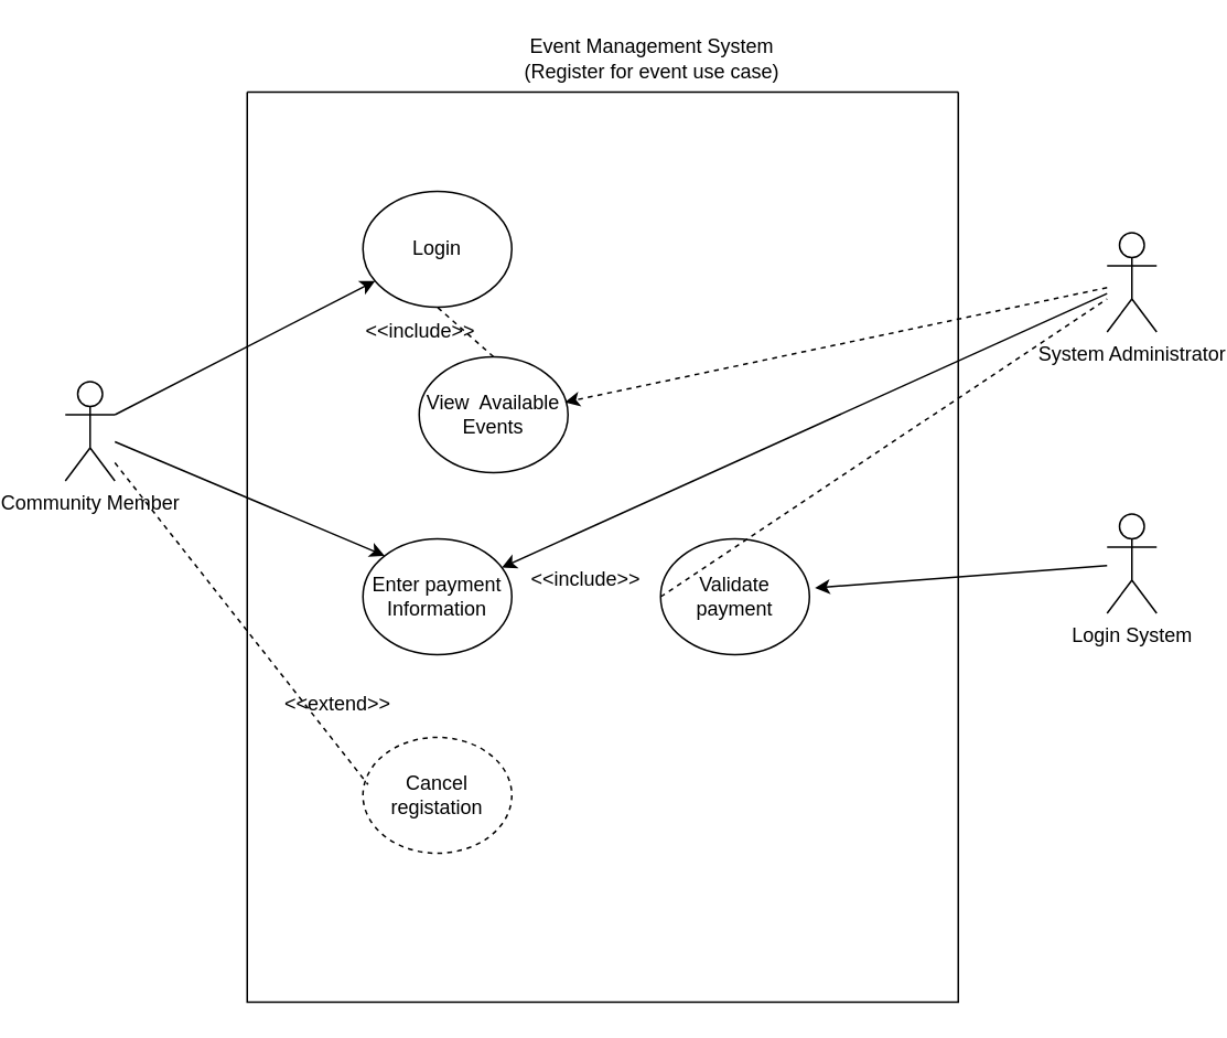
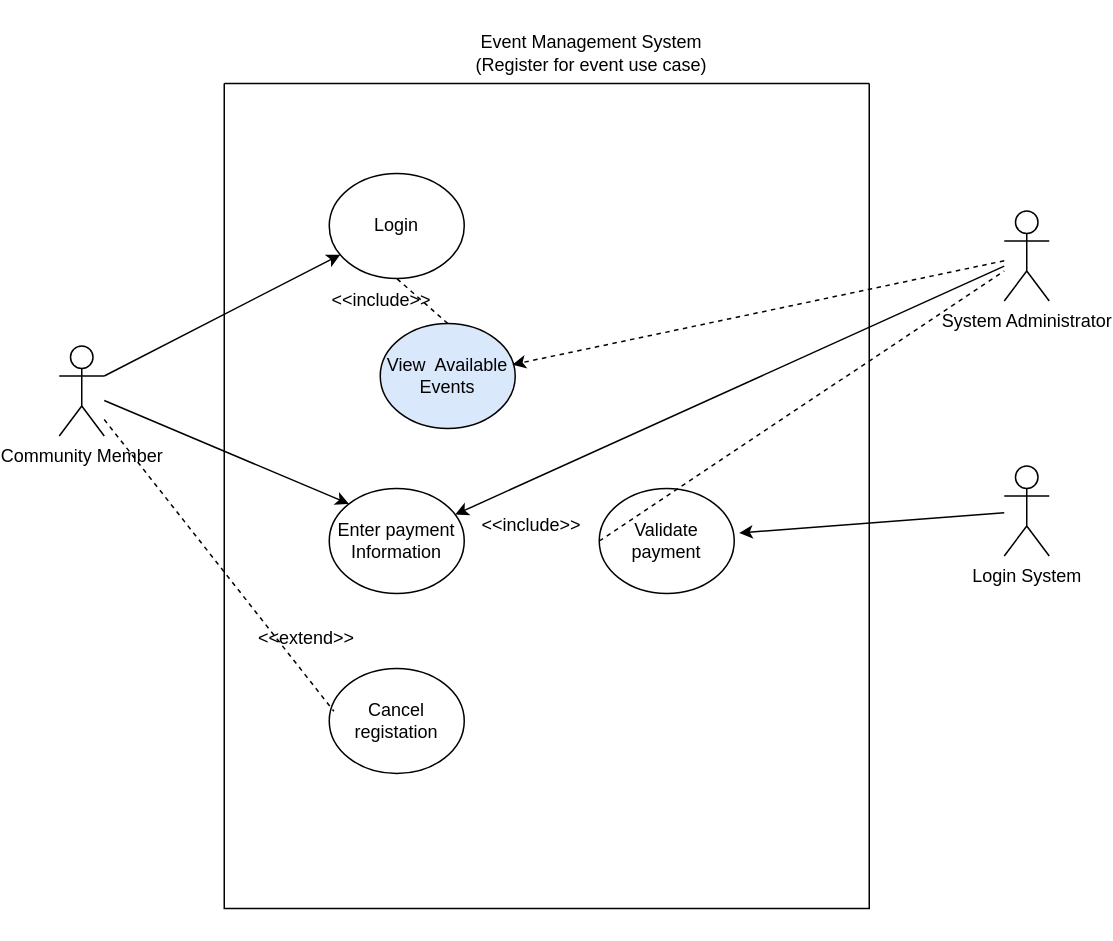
  <mxCell id="0" />
  <mxCell id="1" parent="0" />
  <mxCell id="2" value="" style="swimlane;startSize=0;" vertex="1" parent="1"><mxGeometry x="130" y="55" width="430" height="550" as="geometry" /></mxCell>
  <mxCell id="3" value="Login" style="ellipse;whiteSpace=wrap;html=1;" vertex="1" parent="2"><mxGeometry x="70" y="60" width="90" height="70" as="geometry" /></mxCell>
- <mxCell id="4" value="View&amp;nbsp; Available Events" style="ellipse;whiteSpace=wrap;html=1;" vertex="1" parent="2"><mxGeometry x="104" y="160" width="90" height="70" as="geometry" /></mxCell>
+ <mxCell id="4" value="View&amp;nbsp; Available Events" style="ellipse;whiteSpace=wrap;html=1;fillColor=#dae8fc;" vertex="1" parent="2"><mxGeometry x="104" y="160" width="90" height="70" as="geometry" /></mxCell>
  <mxCell id="5" value="" style="endArrow=none;dashed=1;html=1;rounded=0;entryX=0.5;entryY=1;entryDx=0;entryDy=0;exitX=0.5;exitY=0;exitDx=0;exitDy=0;" edge="1" parent="2" source="4" target="3"><mxGeometry width="50" height="50" relative="1" as="geometry"><mxPoint x="80" y="170" as="sourcePoint" /><mxPoint x="130" y="120" as="targetPoint" /></mxGeometry></mxCell>
  <mxCell id="6" value="&amp;lt;&amp;lt;include&amp;gt;&amp;gt;" style="text;html=1;align=center;verticalAlign=middle;whiteSpace=wrap;rounded=0;" vertex="1" parent="2"><mxGeometry x="80" y="130" width="50" height="30" as="geometry" /></mxCell>
  <mxCell id="7" value="Enter payment Information" style="ellipse;whiteSpace=wrap;html=1;" vertex="1" parent="2"><mxGeometry x="70" y="270" width="90" height="70" as="geometry" /></mxCell>
- <mxCell id="8" value="Cancel registation" style="ellipse;whiteSpace=wrap;html=1;dashed=1;" vertex="1" parent="2"><mxGeometry x="70" y="390" width="90" height="70" as="geometry" /></mxCell>
+ <mxCell id="8" value="Cancel registation" style="ellipse;whiteSpace=wrap;html=1;" vertex="1" parent="2"><mxGeometry x="70" y="390" width="90" height="70" as="geometry" /></mxCell>
  <mxCell id="9" value="Validate payment" style="ellipse;whiteSpace=wrap;html=1;" vertex="1" parent="2"><mxGeometry x="250" y="270" width="90" height="70" as="geometry" /></mxCell>
  <mxCell id="10" value="" style="endArrow=none;dashed=1;html=1;rounded=0;exitX=0;exitY=0.5;exitDx=0;exitDy=0;" edge="1" parent="2" source="9" target="15"><mxGeometry width="50" height="50" relative="1" as="geometry"><mxPoint x="264" y="340" as="sourcePoint" /><mxPoint x="210" y="290" as="targetPoint" /></mxGeometry></mxCell>
  <mxCell id="11" value="&amp;lt;&amp;lt;include&amp;gt;&amp;gt;" style="text;html=1;align=center;verticalAlign=middle;whiteSpace=wrap;rounded=0;" vertex="1" parent="2"><mxGeometry x="180" y="280" width="50" height="30" as="geometry" /></mxCell>
  <mxCell id="12" value="&amp;lt;&amp;lt;extend&amp;gt;&amp;gt;" style="text;html=1;align=center;verticalAlign=middle;whiteSpace=wrap;rounded=0;" vertex="1" parent="2"><mxGeometry x="30" y="355" width="50" height="30" as="geometry" /></mxCell>
  <mxCell id="13" value="&lt;span data-lucid-content=&quot;{&amp;quot;t&amp;quot;:&amp;quot;Event Management System&amp;quot;,&amp;quot;m&amp;quot;:[{&amp;quot;s&amp;quot;:0,&amp;quot;n&amp;quot;:&amp;quot;a&amp;quot;,&amp;quot;v&amp;quot;:&amp;quot;left&amp;quot;},{&amp;quot;s&amp;quot;:0,&amp;quot;n&amp;quot;:&amp;quot;p&amp;quot;,&amp;quot;v&amp;quot;:1.2},{&amp;quot;s&amp;quot;:0,&amp;quot;n&amp;quot;:&amp;quot;s&amp;quot;,&amp;quot;v&amp;quot;:16,&amp;quot;e&amp;quot;:23}]}&quot; data-lucid-type=&quot;application/vnd.lucid.text&quot;&gt;Event Management System&lt;/span&gt;&lt;div&gt;&lt;span data-lucid-content=&quot;{&amp;quot;t&amp;quot;:&amp;quot;Event Management System&amp;quot;,&amp;quot;m&amp;quot;:[{&amp;quot;s&amp;quot;:0,&amp;quot;n&amp;quot;:&amp;quot;a&amp;quot;,&amp;quot;v&amp;quot;:&amp;quot;left&amp;quot;},{&amp;quot;s&amp;quot;:0,&amp;quot;n&amp;quot;:&amp;quot;p&amp;quot;,&amp;quot;v&amp;quot;:1.2},{&amp;quot;s&amp;quot;:0,&amp;quot;n&amp;quot;:&amp;quot;s&amp;quot;,&amp;quot;v&amp;quot;:16,&amp;quot;e&amp;quot;:23}]}&quot; data-lucid-type=&quot;application/vnd.lucid.text&quot;&gt;(Register for event use case)&lt;/span&gt;&lt;/div&gt;" style="text;html=1;align=center;verticalAlign=middle;whiteSpace=wrap;rounded=0;" vertex="1" parent="1"><mxGeometry x="295" width="160" height="30" as="geometry" y="20" /></mxCell>
  <mxCell id="14" value="Community Member" style="shape=umlActor;verticalLabelPosition=bottom;verticalAlign=top;html=1;outlineConnect=0;" vertex="1" parent="1"><mxGeometry x="20" y="230" width="30" height="60" as="geometry" /></mxCell>
  <mxCell id="15" value="System Administrator" style="shape=umlActor;verticalLabelPosition=bottom;verticalAlign=top;html=1;outlineConnect=0;" vertex="1" parent="1"><mxGeometry x="650" y="140" width="30" height="60" as="geometry" /></mxCell>
  <mxCell id="16" value="Login System" style="shape=umlActor;verticalLabelPosition=bottom;verticalAlign=top;html=1;outlineConnect=0;" vertex="1" parent="1"><mxGeometry x="650" y="310" width="30" height="60" as="geometry" /></mxCell>
  <mxCell id="17" value="" style="endArrow=classic;html=1;rounded=0;exitX=1;exitY=0.333;exitDx=0;exitDy=0;exitPerimeter=0;" edge="1" parent="1" source="14" target="3"><mxGeometry width="50" height="50" relative="1" as="geometry"><mxPoint x="80" y="170" as="sourcePoint" /><mxPoint x="130" y="120" as="targetPoint" /></mxGeometry></mxCell>
  <mxCell id="18" value="" style="endArrow=classic;html=1;rounded=0;" edge="1" parent="1" source="15" target="7"><mxGeometry width="50" height="50" relative="1" as="geometry"><mxPoint x="340" y="230" as="sourcePoint" /><mxPoint x="390" y="180" as="targetPoint" /></mxGeometry></mxCell>
  <mxCell id="19" value="" style="endArrow=classic;html=1;rounded=0;entryX=0.979;entryY=0.392;entryDx=0;entryDy=0;entryPerimeter=0;dashed=1;" edge="1" parent="1" source="15" target="4"><mxGeometry width="50" height="50" relative="1" as="geometry"><mxPoint x="420" y="350" as="sourcePoint" /><mxPoint x="470" y="300" as="targetPoint" /></mxGeometry></mxCell>
  <mxCell id="20" value="" style="endArrow=classic;html=1;rounded=0;entryX=0;entryY=0;entryDx=0;entryDy=0;" edge="1" parent="1" source="14" target="7"><mxGeometry width="50" height="50" relative="1" as="geometry"><mxPoint x="280" y="390" as="sourcePoint" /><mxPoint x="330" y="340" as="targetPoint" /></mxGeometry></mxCell>
  <mxCell id="21" value="" style="endArrow=classic;html=1;rounded=0;entryX=1.037;entryY=0.423;entryDx=0;entryDy=0;entryPerimeter=0;" edge="1" parent="1" source="16" target="9"><mxGeometry width="50" height="50" relative="1" as="geometry"><mxPoint x="470" y="350" as="sourcePoint" /><mxPoint x="520" y="300" as="targetPoint" /></mxGeometry></mxCell>
  <mxCell id="22" value="" style="endArrow=none;dashed=1;html=1;rounded=0;entryX=0.034;entryY=0.407;entryDx=0;entryDy=0;entryPerimeter=0;" edge="1" parent="1" source="14" target="8"><mxGeometry width="50" height="50" relative="1" as="geometry"><mxPoint x="100" y="450" as="sourcePoint" /><mxPoint x="150" y="400" as="targetPoint" /></mxGeometry></mxCell>
